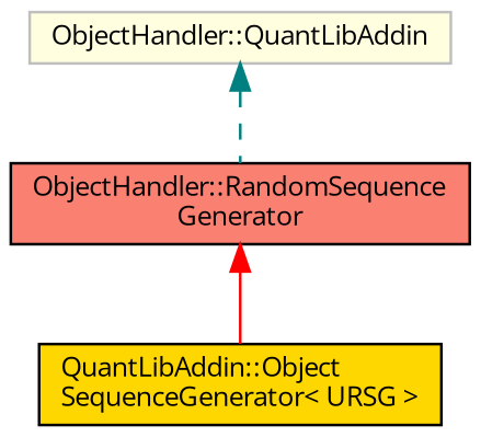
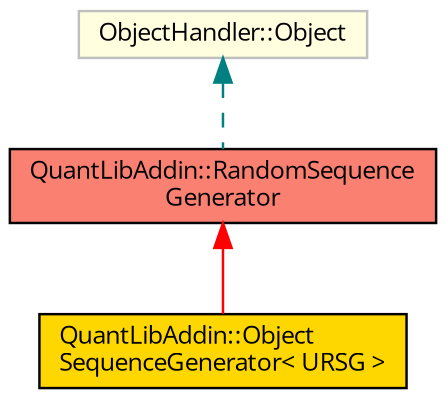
  digraph {
    fontname="Open Sans"
    node [color=black fontname="Open Sans" fontsize=10 shape=record style=filled]
    edge [dir=back fontname="Open Sans" fontsize=10 labelfontname=Helvetica labelfontsize=10]
    n1 [fillcolor=gold fontcolor=black height=0.2 label="QuantLibAddin::Object\lSequenceGenerator\< URSG \>" width=0.4]
-   n2 [fillcolor=salmon height=0.2 label="ObjectHandler::RandomSequence\lGenerator" width=0.4]
-   n3 [color=grey75 fillcolor=lightyellow height=0.2 label="ObjectHandler::QuantLibAddin" width=0.4]
+   n2 [fillcolor=salmon height=0.2 label="QuantLibAddin::RandomSequence\lGenerator" width=0.4]
+   n3 [color=grey75 fillcolor=lightyellow height=0.2 label="ObjectHandler::Object" width=0.4]
    n2 -> n1 [color=red style=solid]
    n3 -> n2 [color=teal style=dashed]
  }
